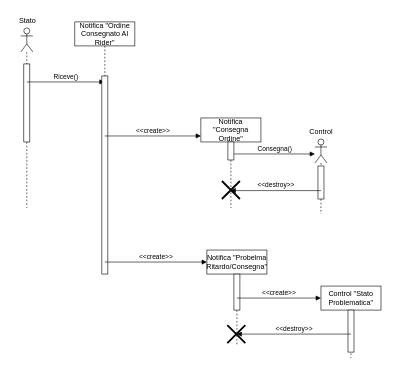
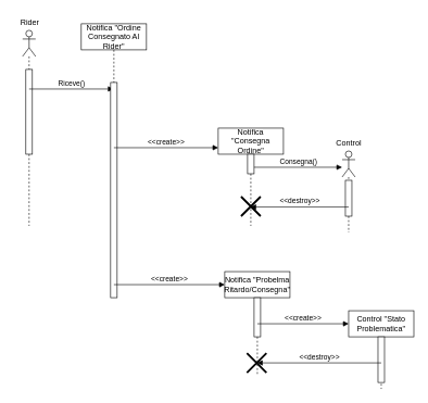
  <mxCell id="0" />
  <mxCell id="1" parent="0" />
  <mxCell id="2" value="" style="shape=umlLifeline;perimeter=lifelinePerimeter;whiteSpace=wrap;html=1;container=1;dropTarget=0;collapsible=0;recursiveResize=0;outlineConnect=0;portConstraint=eastwest;newEdgeStyle={&quot;curved&quot;:0,&quot;rounded&quot;:0};participant=umlActor;" parent="1" vertex="1"><mxGeometry x="34" y="46" width="20" height="300" as="geometry" /></mxCell>
  <mxCell id="3" value="" style="html=1;points=[[0,0,0,0,5],[0,1,0,0,-5],[1,0,0,0,5],[1,1,0,0,-5]];perimeter=orthogonalPerimeter;outlineConnect=0;targetShapes=umlLifeline;portConstraint=eastwest;newEdgeStyle={&quot;curved&quot;:0,&quot;rounded&quot;:0};" parent="2" vertex="1"><mxGeometry x="5" y="60" width="10" height="130" as="geometry" /></mxCell>
- <mxCell id="4" value="Stato" style="text;html=1;align=center;verticalAlign=middle;resizable=0;points=[];autosize=1;strokeColor=none;fillColor=none;" parent="1" vertex="1"><mxGeometry x="20" y="20" width="50" height="30" as="geometry" /></mxCell>
+ <mxCell id="4" value="Rider" style="text;html=1;align=center;verticalAlign=middle;resizable=0;points=[];autosize=1;strokeColor=none;fillColor=none;" parent="1" vertex="1"><mxGeometry x="20" y="20" width="50" height="30" as="geometry" /></mxCell>
  <mxCell id="5" value="Riceve()" style="html=1;verticalAlign=bottom;endArrow=block;curved=0;rounded=0;" parent="1" target="6" edge="1"><mxGeometry width="80" relative="1" as="geometry"><mxPoint x="44" y="136" as="sourcePoint" /><mxPoint x="124" y="136" as="targetPoint" /></mxGeometry></mxCell>
  <mxCell id="6" value="Notifica &quot;Ordine Consegnato Al Rider&quot;" style="shape=umlLifeline;perimeter=lifelinePerimeter;whiteSpace=wrap;html=1;container=1;dropTarget=0;collapsible=0;recursiveResize=0;outlineConnect=0;portConstraint=eastwest;newEdgeStyle={&quot;curved&quot;:0,&quot;rounded&quot;:0};" parent="1" vertex="1"><mxGeometry x="124" y="36" width="100" height="420" as="geometry" /></mxCell>
  <mxCell id="7" value="" style="html=1;points=[[0,0,0,0,5],[0,1,0,0,-5],[1,0,0,0,5],[1,1,0,0,-5]];perimeter=orthogonalPerimeter;outlineConnect=0;targetShapes=umlLifeline;portConstraint=eastwest;newEdgeStyle={&quot;curved&quot;:0,&quot;rounded&quot;:0};" parent="6" vertex="1"><mxGeometry x="45" y="90" width="10" height="330" as="geometry" /></mxCell>
  <mxCell id="8" value="&amp;lt;&amp;lt;create&amp;gt;&amp;gt;" style="html=1;verticalAlign=bottom;endArrow=block;curved=0;rounded=0;" parent="1" edge="1"><mxGeometry width="80" relative="1" as="geometry"><mxPoint x="174" y="226" as="sourcePoint" /><mxPoint x="334" y="226" as="targetPoint" /></mxGeometry></mxCell>
  <mxCell id="9" value="Notifica &quot;Consegna Ordine&quot;" style="shape=umlLifeline;perimeter=lifelinePerimeter;whiteSpace=wrap;html=1;container=1;dropTarget=0;collapsible=0;recursiveResize=0;outlineConnect=0;portConstraint=eastwest;newEdgeStyle={&quot;curved&quot;:0,&quot;rounded&quot;:0};" parent="1" vertex="1"><mxGeometry x="334" y="196" width="100" height="150" as="geometry" /></mxCell>
  <mxCell id="10" value="" style="shape=umlDestroy;whiteSpace=wrap;html=1;strokeWidth=3;targetShapes=umlLifeline;" parent="9" vertex="1"><mxGeometry x="35" y="105" width="30" height="30" as="geometry" /></mxCell>
  <mxCell id="11" value="" style="html=1;points=[[0,0,0,0,5],[0,1,0,0,-5],[1,0,0,0,5],[1,1,0,0,-5]];perimeter=orthogonalPerimeter;outlineConnect=0;targetShapes=umlLifeline;portConstraint=eastwest;newEdgeStyle={&quot;curved&quot;:0,&quot;rounded&quot;:0};" parent="1" vertex="1"><mxGeometry x="379" y="236" width="10" height="30" as="geometry" /></mxCell>
  <mxCell id="12" value="Consegna()" style="html=1;verticalAlign=bottom;endArrow=block;curved=0;rounded=0;" parent="1" edge="1"><mxGeometry width="80" relative="1" as="geometry"><mxPoint x="389" y="256" as="sourcePoint" /><mxPoint x="524" y="256" as="targetPoint" /></mxGeometry></mxCell>
  <mxCell id="13" value="&amp;lt;&amp;lt;create&amp;gt;&amp;gt;" style="html=1;verticalAlign=bottom;endArrow=block;curved=0;rounded=0;" parent="1" edge="1"><mxGeometry width="80" relative="1" as="geometry"><mxPoint x="174" y="436" as="sourcePoint" /><mxPoint x="344" y="436" as="targetPoint" /></mxGeometry></mxCell>
  <mxCell id="14" value="Notifica &quot;Probelma Ritardo/Consegna&quot;" style="shape=umlLifeline;perimeter=lifelinePerimeter;whiteSpace=wrap;html=1;container=1;dropTarget=0;collapsible=0;recursiveResize=0;outlineConnect=0;portConstraint=eastwest;newEdgeStyle={&quot;curved&quot;:0,&quot;rounded&quot;:0};" parent="1" vertex="1"><mxGeometry x="344" y="416" width="100" height="160" as="geometry" /></mxCell>
  <mxCell id="15" value="" style="html=1;points=[[0,0,0,0,5],[0,1,0,0,-5],[1,0,0,0,5],[1,1,0,0,-5]];perimeter=orthogonalPerimeter;outlineConnect=0;targetShapes=umlLifeline;portConstraint=eastwest;newEdgeStyle={&quot;curved&quot;:0,&quot;rounded&quot;:0};" parent="14" vertex="1"><mxGeometry x="45" y="40" width="10" height="60" as="geometry" /></mxCell>
  <mxCell id="16" value="" style="shape=umlDestroy;whiteSpace=wrap;html=1;strokeWidth=3;targetShapes=umlLifeline;" parent="14" vertex="1"><mxGeometry x="34" y="125" width="30" height="30" as="geometry" /></mxCell>
  <mxCell id="17" value="&amp;lt;&amp;lt;create&amp;gt;&amp;gt;" style="html=1;verticalAlign=bottom;endArrow=block;curved=0;rounded=0;" parent="1" edge="1"><mxGeometry width="80" relative="1" as="geometry"><mxPoint x="394" y="496" as="sourcePoint" /><mxPoint x="534" y="496" as="targetPoint" /></mxGeometry></mxCell>
  <mxCell id="18" value="Control &quot;Stato Problematica&quot;" style="shape=umlLifeline;perimeter=lifelinePerimeter;whiteSpace=wrap;html=1;container=1;dropTarget=0;collapsible=0;recursiveResize=0;outlineConnect=0;portConstraint=eastwest;newEdgeStyle={&quot;curved&quot;:0,&quot;rounded&quot;:0};" parent="1" vertex="1"><mxGeometry x="534" y="476" width="100" height="120" as="geometry" /></mxCell>
  <mxCell id="19" value="" style="html=1;points=[[0,0,0,0,5],[0,1,0,0,-5],[1,0,0,0,5],[1,1,0,0,-5]];perimeter=orthogonalPerimeter;outlineConnect=0;targetShapes=umlLifeline;portConstraint=eastwest;newEdgeStyle={&quot;curved&quot;:0,&quot;rounded&quot;:0};" parent="18" vertex="1"><mxGeometry x="45" y="40" width="10" height="70" as="geometry" /></mxCell>
  <mxCell id="20" value="&amp;lt;&amp;lt;destroy&amp;gt;&amp;gt;" style="html=1;verticalAlign=bottom;endArrow=block;curved=0;rounded=0;" parent="1" target="14" edge="1"><mxGeometry width="80" relative="1" as="geometry"><mxPoint x="584" y="556" as="sourcePoint" /><mxPoint x="484" y="556" as="targetPoint" /></mxGeometry></mxCell>
  <mxCell id="21" value="" style="shape=umlLifeline;perimeter=lifelinePerimeter;whiteSpace=wrap;html=1;container=1;dropTarget=0;collapsible=0;recursiveResize=0;outlineConnect=0;portConstraint=eastwest;newEdgeStyle={&quot;curved&quot;:0,&quot;rounded&quot;:0};participant=umlActor;" parent="1" vertex="1"><mxGeometry x="524" y="231" width="20" height="125" as="geometry" /></mxCell>
  <mxCell id="22" value="" style="html=1;points=[[0,0,0,0,5],[0,1,0,0,-5],[1,0,0,0,5],[1,1,0,0,-5]];perimeter=orthogonalPerimeter;outlineConnect=0;targetShapes=umlLifeline;portConstraint=eastwest;newEdgeStyle={&quot;curved&quot;:0,&quot;rounded&quot;:0};" parent="21" vertex="1"><mxGeometry x="5" y="45" width="10" height="55" as="geometry" /></mxCell>
  <mxCell id="23" value="&amp;lt;&amp;lt;destroy&amp;gt;&amp;gt;" style="html=1;verticalAlign=bottom;endArrow=block;curved=0;rounded=0;" parent="1" target="9" edge="1"><mxGeometry width="80" relative="1" as="geometry"><mxPoint x="534" y="317" as="sourcePoint" /><mxPoint x="474" y="316" as="targetPoint" /></mxGeometry></mxCell>
  <mxCell id="24" value="Control" style="text;html=1;align=center;verticalAlign=middle;resizable=0;points=[];autosize=1;strokeColor=none;fillColor=none;" vertex="1" parent="1"><mxGeometry x="504" y="204" width="60" height="30" as="geometry" /></mxCell>
